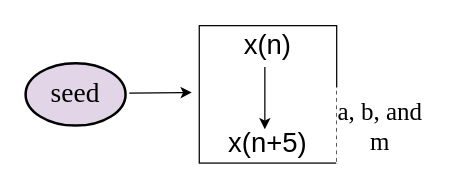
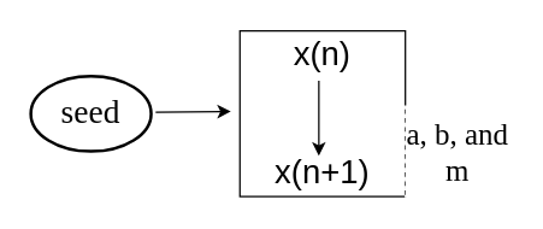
  <mxCell id="0" />
  <mxCell id="1" parent="0" />
- <mxCell id="2" value="&lt;font style=&quot;font-size: 22px;&quot;&gt;seed&lt;/font&gt;" style="ellipse;whiteSpace=wrap;html=1;strokeWidth=2;fontFamily=Arial Narrow;fillColor=#e1d5e7;" parent="1" vertex="1"><mxGeometry x="20" y="50" width="80" height="50" as="geometry" /></mxCell>
+ <mxCell id="2" value="&lt;font style=&quot;font-size: 22px;&quot;&gt;seed&lt;/font&gt;" style="ellipse;whiteSpace=wrap;html=1;strokeWidth=2;fontFamily=Arial Narrow;" parent="1" vertex="1"><mxGeometry x="20" y="50" width="80" height="50" as="geometry" /></mxCell>
  <mxCell id="3" value="" style="endArrow=classic;html=1;rounded=0;" edge="1" parent="1"><mxGeometry width="50" height="50" relative="1" as="geometry"><mxPoint x="103" y="74" as="sourcePoint" /><mxPoint x="153" y="73.5" as="targetPoint" /></mxGeometry></mxCell>
- <mxCell id="4" value="&lt;font style=&quot;font-size: 22px;&quot;&gt;x(n)&lt;/font&gt;&lt;div&gt;&lt;span style=&quot;font-size: 22px;&quot;&gt;&lt;br&gt;&lt;/span&gt;&lt;div&gt;&lt;font style=&quot;font-size: 22px;&quot;&gt;&lt;br&gt;&lt;/font&gt;&lt;/div&gt;&lt;div&gt;&lt;font style=&quot;font-size: 22px;&quot;&gt;x(n+5)&lt;/font&gt;&lt;/div&gt;&lt;/div&gt;" style="whiteSpace=wrap;html=1;aspect=fixed;" vertex="1" parent="1"><mxGeometry x="159" y="20" width="110" height="110" as="geometry" /></mxCell>
+ <mxCell id="4" value="&lt;font style=&quot;font-size: 22px;&quot;&gt;x(n)&lt;/font&gt;&lt;div&gt;&lt;span style=&quot;font-size: 22px;&quot;&gt;&lt;br&gt;&lt;/span&gt;&lt;div&gt;&lt;font style=&quot;font-size: 22px;&quot;&gt;&lt;br&gt;&lt;/font&gt;&lt;/div&gt;&lt;div&gt;&lt;font style=&quot;font-size: 22px;&quot;&gt;x(n+1)&lt;/font&gt;&lt;/div&gt;&lt;/div&gt;" style="whiteSpace=wrap;html=1;aspect=fixed;" vertex="1" parent="1"><mxGeometry x="159" y="20" width="110" height="110" as="geometry" /></mxCell>
  <mxCell id="5" value="" style="endArrow=classic;html=1;rounded=0;" edge="1" parent="1"><mxGeometry width="50" height="50" relative="1" as="geometry"><mxPoint x="211.5" y="53" as="sourcePoint" /><mxPoint x="211.5" y="103" as="targetPoint" /></mxGeometry></mxCell>
  <mxCell id="6" value="&lt;font style=&quot;font-size: 20px;&quot; face=&quot;Arial Narrow&quot;&gt;a, b, and m&lt;/font&gt;" style="rounded=0;whiteSpace=wrap;html=1;strokeColor=#FFFFFF;dashed=1;" vertex="1" parent="1"><mxGeometry x="269" y="70" width="70" height="60" as="geometry" /></mxCell>
